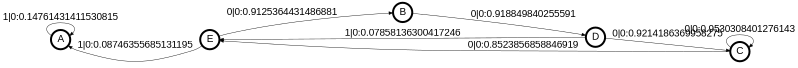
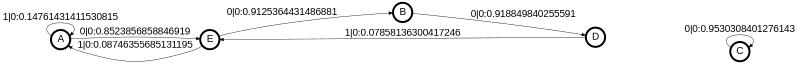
  digraph {
    fontname="Liberation Sans"
    rankdir=LR
    node [fontname="Liberation Sans" fontsize=24 penwidth=5 shape=circle]
    edge [fontname="Liberation Sans" fontsize=24]
    A
    E
    B
    D
    C
    A -> A [label="1|0:0.14761431411530815\l"]
-   C -> E [label="0|0:0.8523856858846919\l"]
+   A -> E [label="0|0:0.8523856858846919\l"]
    E -> A [label="1|0:0.08746355685131195\l"]
    E -> B [label="0|0:0.9125364431486881\l"]
    B -> D [label="0|0:0.918849840255591\l"]
    D -> E [label="1|0:0.07858136300417246\l"]
-   D -> C [label="0|0:0.9214186369958275\l"]
    C -> C [label="0|0:0.9530308401276143\l"]
  }
